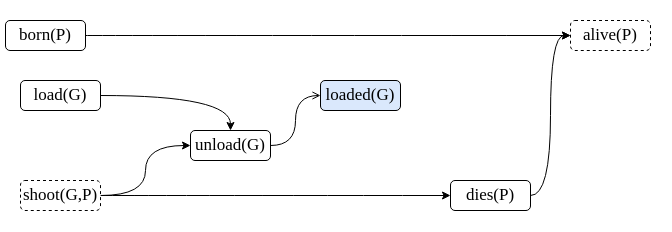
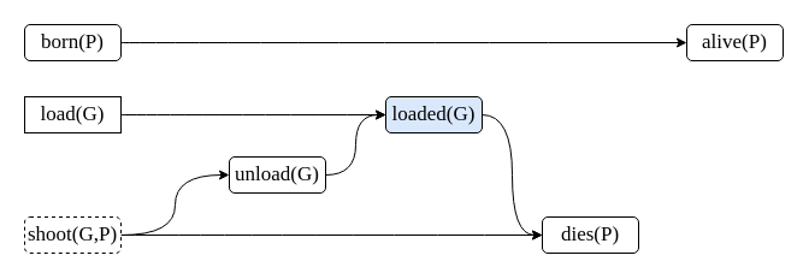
  <mxCell id="0" />
  <mxCell id="1" parent="0" />
- <mxCell id="2" style="edgeStyle=orthogonalEdgeStyle;curved=1;rounded=0;orthogonalLoop=1;jettySize=auto;html=1;exitX=1;exitY=0.5;exitDx=0;exitDy=0;" edge="1" parent="1" source="3" target="7"><mxGeometry relative="1" as="geometry" /></mxCell>
- <mxCell id="3" value="&lt;font face=&quot;Times New Roman&quot; style=&quot;font-size: 17px&quot;&gt;load(G)&lt;/font&gt;" style="rounded=1;whiteSpace=wrap;html=1;" vertex="1" parent="1"><mxGeometry x="20" y="80" width="80" height="30" as="geometry" /></mxCell>
+ <mxCell id="2" style="edgeStyle=orthogonalEdgeStyle;curved=1;rounded=0;orthogonalLoop=1;jettySize=auto;html=1;exitX=1;exitY=0.5;exitDx=0;exitDy=0;entryX=0;entryY=0.5;entryDx=0;entryDy=0;" edge="1" parent="1" source="3" target="5"><mxGeometry relative="1" as="geometry" /></mxCell>
+ <mxCell id="3" value="&lt;font face=&quot;Times New Roman&quot; style=&quot;font-size: 17px&quot;&gt;load(G)&lt;/font&gt;" style="whiteSpace=wrap;html=1;rounded=0;" vertex="1" parent="1"><mxGeometry x="20" y="80" width="80" height="30" as="geometry" /></mxCell>
+ <mxCell id="4" style="edgeStyle=orthogonalEdgeStyle;curved=1;rounded=0;orthogonalLoop=1;jettySize=auto;html=1;exitX=1;exitY=0.5;exitDx=0;exitDy=0;entryX=0;entryY=0.5;entryDx=0;entryDy=0;" edge="1" parent="1" source="5" target="12"><mxGeometry relative="1" as="geometry" /></mxCell>
  <mxCell id="5" value="&lt;font face=&quot;Times New Roman&quot; style=&quot;font-size: 17px&quot;&gt;loaded(G)&lt;/font&gt;" style="rounded=1;whiteSpace=wrap;html=1;fillColor=#dae8fc;" vertex="1" parent="1"><mxGeometry x="320" y="80" width="80" height="30" as="geometry" /></mxCell>
- <mxCell id="6" style="edgeStyle=orthogonalEdgeStyle;curved=1;rounded=0;orthogonalLoop=1;jettySize=auto;html=1;exitX=1;exitY=0.5;exitDx=0;exitDy=0;entryX=0;entryY=0.5;entryDx=0;entryDy=0;endArrow=open;" edge="1" parent="1" source="7" target="5"><mxGeometry relative="1" as="geometry" /></mxCell>
+ <mxCell id="6" style="edgeStyle=orthogonalEdgeStyle;curved=1;rounded=0;orthogonalLoop=1;jettySize=auto;html=1;exitX=1;exitY=0.5;exitDx=0;exitDy=0;entryX=0;entryY=0.5;entryDx=0;entryDy=0;" edge="1" parent="1" source="7" target="5"><mxGeometry relative="1" as="geometry" /></mxCell>
  <mxCell id="7" value="&lt;font face=&quot;Times New Roman&quot; style=&quot;font-size: 17px&quot;&gt;unload(G)&lt;/font&gt;" style="rounded=1;whiteSpace=wrap;html=1;" vertex="1" parent="1"><mxGeometry x="190" y="130" width="80" height="30" as="geometry" /></mxCell>
- <mxCell id="8" value="&lt;font face=&quot;Times New Roman&quot; style=&quot;font-size: 17px&quot;&gt;alive(P)&lt;/font&gt;" style="rounded=1;whiteSpace=wrap;html=1;dashed=1;" vertex="1" parent="1"><mxGeometry x="570" y="20" width="80" height="30" as="geometry" /></mxCell>
+ <mxCell id="8" value="&lt;font face=&quot;Times New Roman&quot; style=&quot;font-size: 17px&quot;&gt;alive(P)&lt;/font&gt;" style="rounded=1;whiteSpace=wrap;html=1;" vertex="1" parent="1"><mxGeometry x="570" y="20" width="80" height="30" as="geometry" /></mxCell>
  <mxCell id="9" style="edgeStyle=orthogonalEdgeStyle;curved=1;rounded=0;orthogonalLoop=1;jettySize=auto;html=1;exitX=1;exitY=0.5;exitDx=0;exitDy=0;entryX=0;entryY=0.5;entryDx=0;entryDy=0;" edge="1" parent="1" source="10" target="8"><mxGeometry relative="1" as="geometry" /></mxCell>
- <mxCell id="10" value="&lt;font face=&quot;Times New Roman&quot; style=&quot;font-size: 17px&quot;&gt;born(P)&lt;/font&gt;" style="rounded=1;whiteSpace=wrap;html=1;" vertex="1" parent="1"><mxGeometry x="5" y="20" width="80" height="30" as="geometry" /></mxCell>
- <mxCell id="11" style="edgeStyle=orthogonalEdgeStyle;curved=1;rounded=0;orthogonalLoop=1;jettySize=auto;html=1;exitX=1;exitY=0.5;exitDx=0;exitDy=0;entryX=0;entryY=0.5;entryDx=0;entryDy=0;" edge="1" parent="1" source="12" target="8"><mxGeometry relative="1" as="geometry" /></mxCell>
+ <mxCell id="10" value="&lt;font face=&quot;Times New Roman&quot; style=&quot;font-size: 17px&quot;&gt;born(P)&lt;/font&gt;" style="rounded=1;whiteSpace=wrap;html=1;" vertex="1" parent="1"><mxGeometry x="20" y="20" width="80" height="30" as="geometry" /></mxCell>
  <mxCell id="12" value="&lt;font face=&quot;Times New Roman&quot; style=&quot;font-size: 17px&quot;&gt;dies(P)&lt;/font&gt;" style="rounded=1;whiteSpace=wrap;html=1;" vertex="1" parent="1"><mxGeometry x="450" y="180" width="80" height="30" as="geometry" /></mxCell>
  <mxCell id="13" style="edgeStyle=orthogonalEdgeStyle;rounded=0;orthogonalLoop=1;jettySize=auto;html=1;exitX=1;exitY=0.5;exitDx=0;exitDy=0;entryX=0;entryY=0.5;entryDx=0;entryDy=0;curved=1;" edge="1" parent="1" source="15" target="7"><mxGeometry relative="1" as="geometry" /></mxCell>
  <mxCell id="14" style="edgeStyle=orthogonalEdgeStyle;curved=1;rounded=0;orthogonalLoop=1;jettySize=auto;html=1;exitX=1;exitY=0.5;exitDx=0;exitDy=0;entryX=0;entryY=0.5;entryDx=0;entryDy=0;" edge="1" parent="1" source="15" target="12"><mxGeometry relative="1" as="geometry" /></mxCell>
  <mxCell id="15" value="&lt;font face=&quot;Times New Roman&quot; style=&quot;font-size: 17px&quot;&gt;shoot(G,P)&lt;/font&gt;" style="rounded=1;whiteSpace=wrap;html=1;dashed=1;" vertex="1" parent="1"><mxGeometry x="20" y="180" width="80" height="30" as="geometry" /></mxCell>
